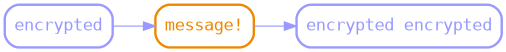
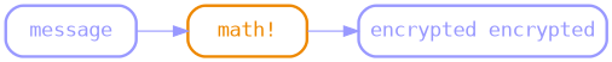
  digraph {
    fontname="DejaVu Sans Mono"
    rankdir=LR
    splines=spline
    node [color="#9999ff" fontcolor="#9999ff" fontname="DejaVu Sans Mono" shape=box style="rounded,bold"]
    edge [color="#9999ff" fontname="DejaVu Sans Mono"]
-   "math!" [color="#ee8800" fontcolor="#ee8800" label="message!"]
+   "math!" [color="#ee8800" fontcolor="#ee8800"]
    n2 [label="encrypted encrypted"]
-   message [label=encrypted]
+   message
    "math!" -> n2
    message -> "math!"
  }
